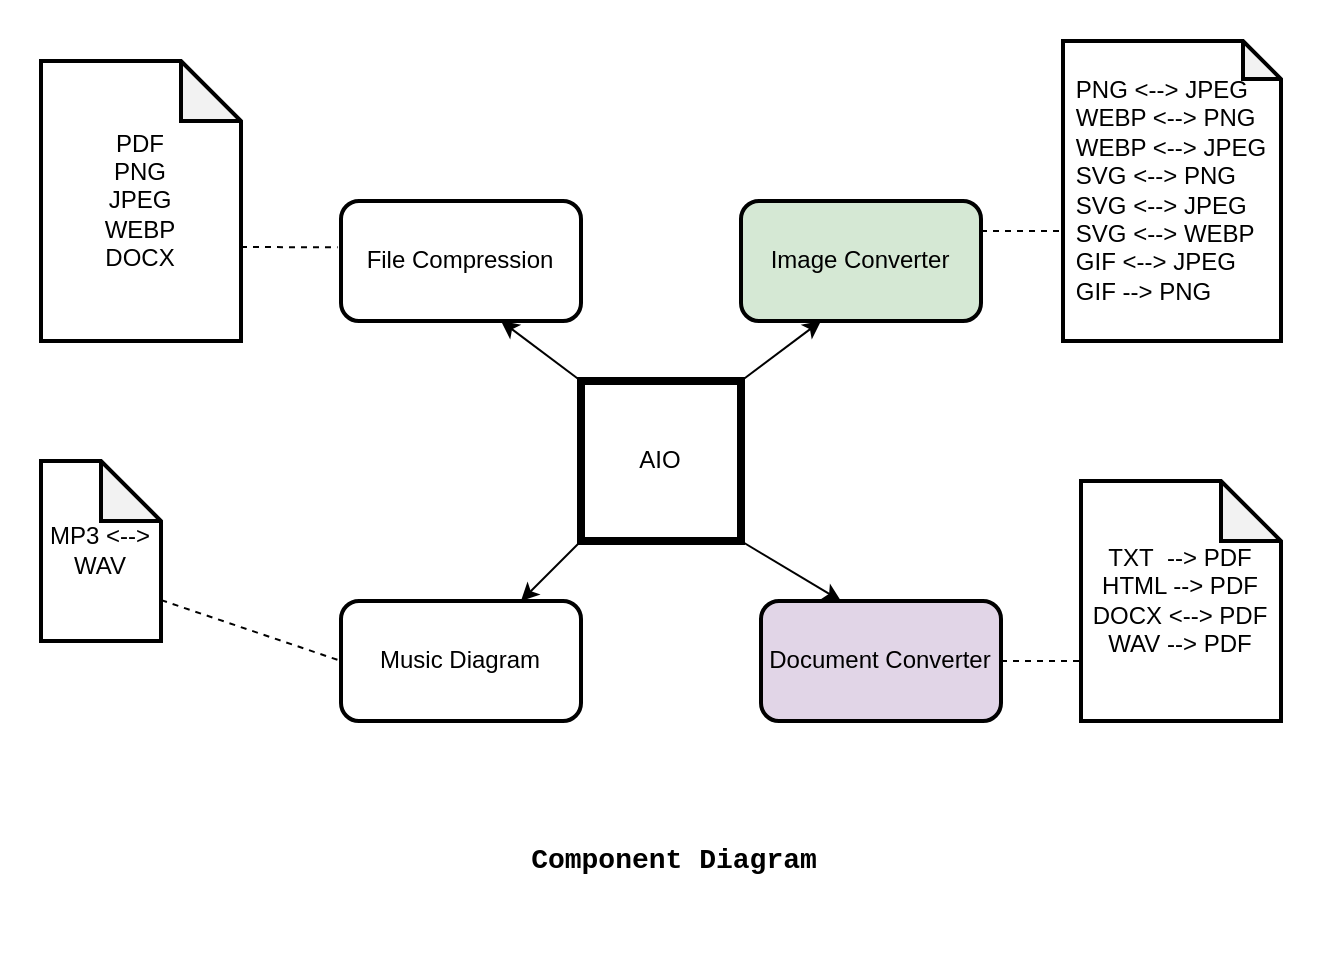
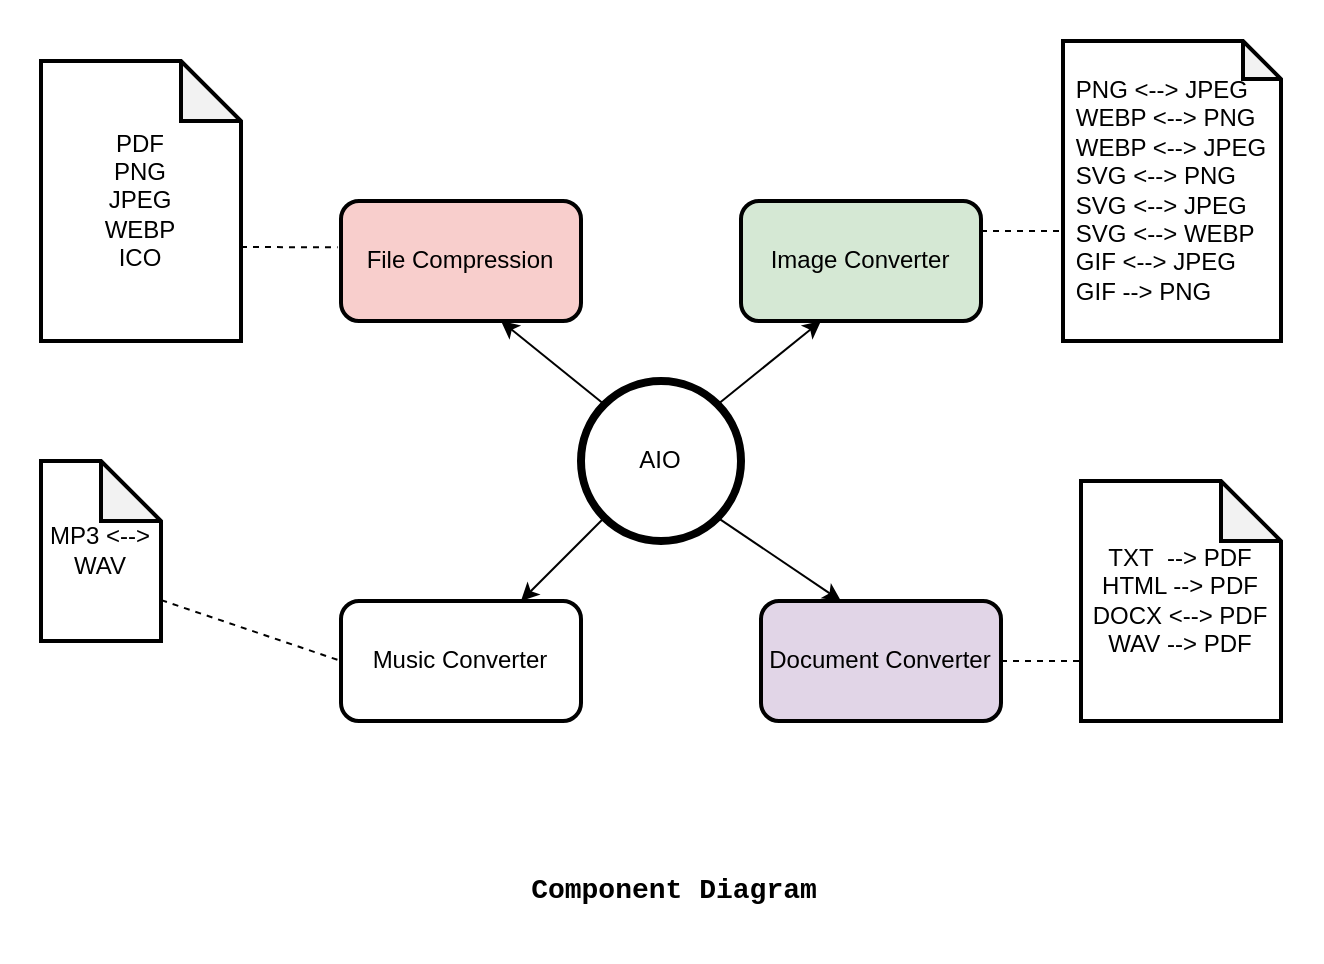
  <mxCell id="0" />
  <mxCell id="1" parent="0" />
- <mxCell id="2" value="AIO" style="whiteSpace=wrap;html=1;aspect=fixed;strokeWidth=4;rounded=0;" vertex="1" parent="1"><mxGeometry x="290" y="190" width="80" height="80" as="geometry" /></mxCell>
+ <mxCell id="2" value="AIO" style="ellipse;whiteSpace=wrap;html=1;aspect=fixed;strokeWidth=4;" vertex="1" parent="1"><mxGeometry x="290" y="190" width="80" height="80" as="geometry" /></mxCell>
  <mxCell id="3" value="" style="endArrow=classic;html=1;exitX=1;exitY=0;exitDx=0;exitDy=0;" edge="1" parent="1" source="2"><mxGeometry width="50" height="50" relative="1" as="geometry"><mxPoint x="360" y="210" as="sourcePoint" /><mxPoint x="410" y="160" as="targetPoint" /></mxGeometry></mxCell>
  <mxCell id="4" value="Image Converter" style="rounded=1;whiteSpace=wrap;html=1;strokeWidth=2;fillColor=#d5e8d4;" vertex="1" parent="1"><mxGeometry x="370" y="100" width="120" height="60" as="geometry" /></mxCell>
  <mxCell id="5" value="" style="endArrow=classic;html=1;exitX=1;exitY=1;exitDx=0;exitDy=0;" edge="1" parent="1" source="2"><mxGeometry width="50" height="50" relative="1" as="geometry"><mxPoint x="360" y="290" as="sourcePoint" /><mxPoint x="420" y="300" as="targetPoint" /></mxGeometry></mxCell>
  <mxCell id="6" value="Document Converter" style="rounded=1;whiteSpace=wrap;html=1;strokeWidth=2;fillColor=#e1d5e7;" vertex="1" parent="1"><mxGeometry x="380" y="300" width="120" height="60" as="geometry" /></mxCell>
  <mxCell id="7" value="" style="endArrow=classic;html=1;exitX=0;exitY=1;exitDx=0;exitDy=0;" edge="1" parent="1" source="2"><mxGeometry width="50" height="50" relative="1" as="geometry"><mxPoint x="210" y="330" as="sourcePoint" /><mxPoint x="260" y="300" as="targetPoint" /></mxGeometry></mxCell>
- <mxCell id="8" value="Music Diagram" style="rounded=1;whiteSpace=wrap;html=1;strokeWidth=2;" vertex="1" parent="1"><mxGeometry x="170" y="300" width="120" height="60" as="geometry" /></mxCell>
+ <mxCell id="8" value="Music Converter" style="rounded=1;whiteSpace=wrap;html=1;strokeWidth=2;" vertex="1" parent="1"><mxGeometry x="170" y="300" width="120" height="60" as="geometry" /></mxCell>
  <mxCell id="9" value="" style="endArrow=classic;html=1;exitX=0;exitY=0;exitDx=0;exitDy=0;" edge="1" parent="1" source="2"><mxGeometry width="50" height="50" relative="1" as="geometry"><mxPoint x="260" y="200" as="sourcePoint" /><mxPoint x="250" y="160" as="targetPoint" /></mxGeometry></mxCell>
- <mxCell id="10" value="File Compression" style="rounded=1;whiteSpace=wrap;html=1;strokeWidth=2;" vertex="1" parent="1"><mxGeometry x="170" y="100" width="120" height="60" as="geometry" /></mxCell>
+ <mxCell id="10" value="File Compression" style="rounded=1;whiteSpace=wrap;html=1;strokeWidth=2;fillColor=#f8cecc;" vertex="1" parent="1"><mxGeometry x="170" y="100" width="120" height="60" as="geometry" /></mxCell>
  <mxCell id="11" value="" style="endArrow=none;dashed=1;html=1;exitX=1;exitY=0.5;exitDx=0;exitDy=0;" edge="1" parent="1" source="6"><mxGeometry width="50" height="50" relative="1" as="geometry"><mxPoint x="510" y="360" as="sourcePoint" /><mxPoint x="550" y="330" as="targetPoint" /></mxGeometry></mxCell>
  <mxCell id="12" value="TXT&amp;nbsp; --&amp;gt; PDF&lt;br&gt;HTML --&amp;gt; PDF&lt;br&gt;DOCX &amp;lt;--&amp;gt; PDF&lt;br&gt;WAV --&amp;gt; PDF&lt;br&gt;" style="shape=note;whiteSpace=wrap;html=1;backgroundOutline=1;darkOpacity=0.05;strokeWidth=2;" vertex="1" parent="1"><mxGeometry x="540" y="240" width="100" height="120" as="geometry" /></mxCell>
  <mxCell id="13" value="" style="endArrow=none;dashed=1;html=1;exitX=1.002;exitY=0.773;exitDx=0;exitDy=0;exitPerimeter=0;" edge="1" parent="1" source="14"><mxGeometry width="50" height="50" relative="1" as="geometry"><mxPoint x="130" y="330" as="sourcePoint" /><mxPoint x="170" y="330" as="targetPoint" /></mxGeometry></mxCell>
  <mxCell id="14" value="MP3 &amp;lt;--&amp;gt; WAV" style="shape=note;whiteSpace=wrap;html=1;backgroundOutline=1;darkOpacity=0.05;strokeWidth=2;" vertex="1" parent="1"><mxGeometry x="20" y="230" width="60" height="90" as="geometry" /></mxCell>
  <mxCell id="15" value="" style="endArrow=none;dashed=1;html=1;exitX=1;exitY=0.25;exitDx=0;exitDy=0;" edge="1" parent="1" source="4"><mxGeometry width="50" height="50" relative="1" as="geometry"><mxPoint x="490" y="150" as="sourcePoint" /><mxPoint x="530" y="115" as="targetPoint" /></mxGeometry></mxCell>
  <mxCell id="16" value="&lt;div style=&quot;text-align: left&quot;&gt;&lt;span&gt;PNG &amp;lt;--&amp;gt; JPEG&lt;/span&gt;&lt;/div&gt;&lt;div style=&quot;text-align: left&quot;&gt;&lt;span&gt;WEBP &amp;lt;--&amp;gt; PNG&lt;/span&gt;&lt;/div&gt;&lt;div style=&quot;text-align: left&quot;&gt;&lt;span&gt;WEBP &amp;lt;--&amp;gt; JPEG&lt;/span&gt;&lt;/div&gt;&lt;div style=&quot;text-align: left&quot;&gt;&lt;span&gt;SVG &amp;lt;--&amp;gt; PNG&lt;/span&gt;&lt;/div&gt;&lt;div style=&quot;text-align: left&quot;&gt;&lt;span&gt;SVG &amp;lt;--&amp;gt; JPEG&lt;/span&gt;&lt;/div&gt;&lt;div style=&quot;text-align: left&quot;&gt;&lt;span&gt;SVG &amp;lt;--&amp;gt; WEBP&lt;/span&gt;&lt;/div&gt;&lt;div style=&quot;text-align: left&quot;&gt;&lt;span&gt;GIF &amp;lt;--&amp;gt; JPEG&lt;/span&gt;&lt;/div&gt;&lt;div style=&quot;text-align: left&quot;&gt;&lt;span&gt;GIF --&amp;gt; PNG&lt;/span&gt;&lt;/div&gt;" style="shape=note;whiteSpace=wrap;html=1;backgroundOutline=1;darkOpacity=0.05;strokeWidth=2;size=19;" vertex="1" parent="1"><mxGeometry x="531" y="20" width="109" height="150" as="geometry" /></mxCell>
  <mxCell id="17" value="" style="endArrow=none;dashed=1;html=1;entryX=-0.014;entryY=0.386;entryDx=0;entryDy=0;entryPerimeter=0;" edge="1" parent="1" target="10"><mxGeometry width="50" height="50" relative="1" as="geometry"><mxPoint x="120" y="123" as="sourcePoint" /><mxPoint x="170" y="70" as="targetPoint" /></mxGeometry></mxCell>
- <mxCell id="18" value="PDF&lt;br&gt;PNG&lt;br&gt;JPEG&lt;br&gt;WEBP&lt;br&gt;DOCX" style="shape=note;whiteSpace=wrap;html=1;backgroundOutline=1;darkOpacity=0.05;strokeWidth=2;" vertex="1" parent="1"><mxGeometry x="20" y="30" width="100" height="140" as="geometry" /></mxCell>
- <mxCell id="19" value="&lt;b&gt;&lt;font face=&quot;Courier New&quot; style=&quot;font-size: 14px&quot;&gt;Component Diagram&lt;/font&gt;&lt;/b&gt;" style="text;html=1;strokeColor=none;fillColor=none;align=center;verticalAlign=middle;whiteSpace=wrap;rounded=0;" vertex="1" parent="1"><mxGeometry x="264" y="400" width="146" height="60" as="geometry" /></mxCell>
+ <mxCell id="18" value="PDF&lt;br&gt;PNG&lt;br&gt;JPEG&lt;br&gt;WEBP&lt;br&gt;ICO" style="shape=note;whiteSpace=wrap;html=1;backgroundOutline=1;darkOpacity=0.05;strokeWidth=2;" vertex="1" parent="1"><mxGeometry x="20" y="30" width="100" height="140" as="geometry" /></mxCell>
+ <mxCell id="19" value="&lt;b&gt;&lt;font face=&quot;Courier New&quot; style=&quot;font-size: 14px&quot;&gt;Component Diagram&lt;/font&gt;&lt;/b&gt;" style="text;html=1;strokeColor=none;fillColor=none;align=center;verticalAlign=middle;whiteSpace=wrap;rounded=0;" vertex="1" parent="1"><mxGeometry x="264" y="415" width="146" height="60" as="geometry" /></mxCell>
